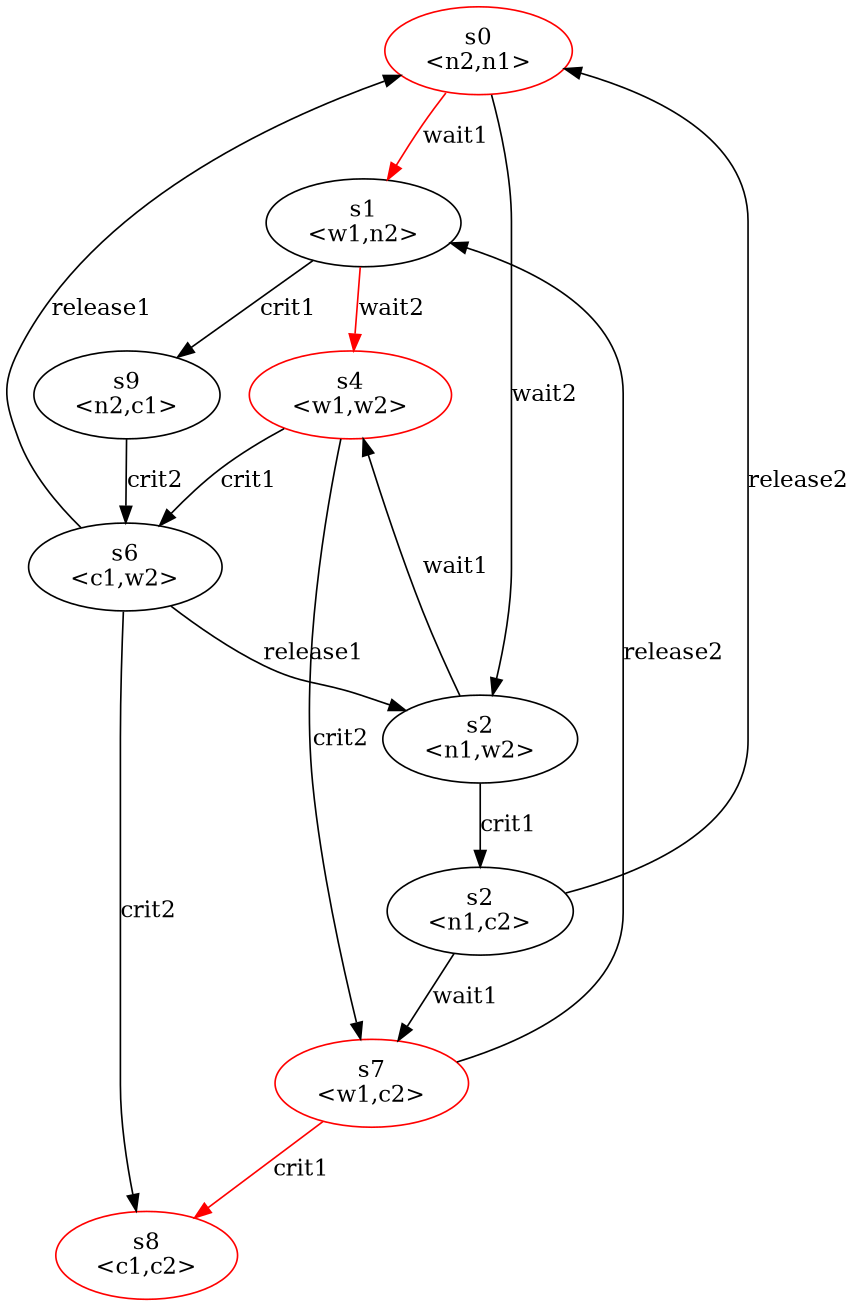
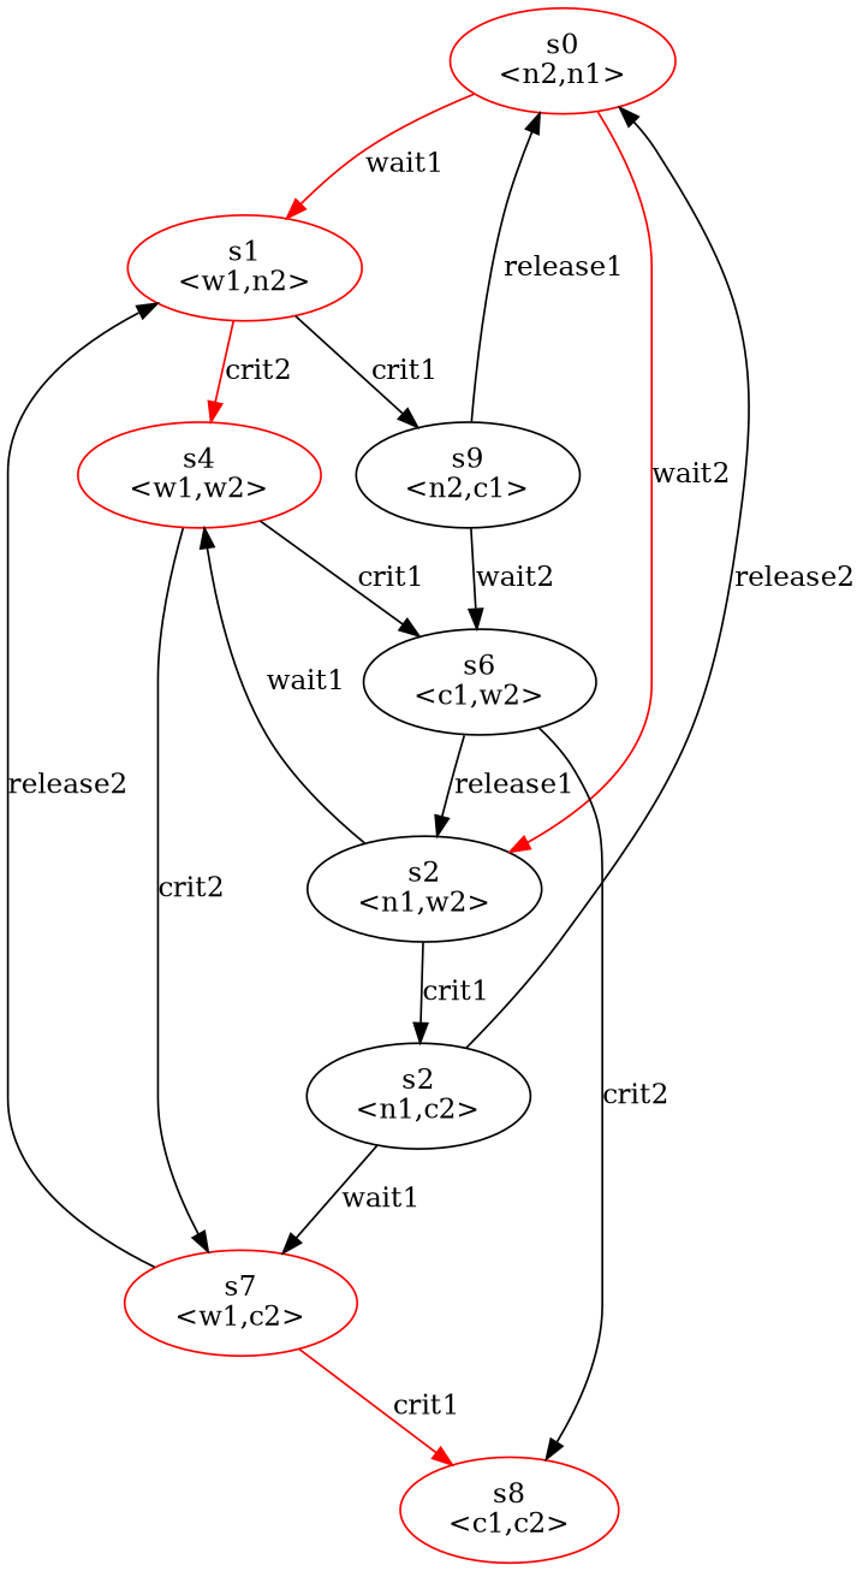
  digraph {
    node [color=red]
    n1 [label="s0\n<n2,n1>"]
-   n2 [color=black label="s1\n<w1,n2>"]
+   n2 [label="s1\n<w1,n2>"]
    n3 [label="s2\n<n1,w2>" color=""]
    n4 [label="s4\n<w1,w2>"]
    n5 [label="s9\n<n2,c1>" color=""]
    n6 [label="s2\n<n1,c2>" color=""]
    n7 [label="s7\n<w1,c2>"]
    n8 [label="s6\n<c1,w2>" color=""]
    n9 [label="s8\n<c1,c2>"]
    n1 -> n2 [color=red label=wait1]
-   n1 -> n3 [label=wait2]
-   n2 -> n4 [color=red label=wait2]
+   n1 -> n3 [label=wait2 color=red]
+   n2 -> n4 [color=red label=crit2]
    n2 -> n5 [label=crit1]
    n3 -> n4 [label=wait1]
    n3 -> n6 [label=crit1]
    n4 -> n7 [color=black label=crit2]
    n4 -> n8 [label=crit1]
-   n8 -> n1 [label=release1]
-   n5 -> n8 [label=crit2]
+   n5 -> n1 [label=release1]
+   n5 -> n8 [label=wait2]
    n6 -> n1 [label=release2]
    n6 -> n7 [label=wait1]
    n7 -> n2 [label=release2]
    n7 -> n9 [color=red label=crit1]
    n8 -> n3 [label=release1]
    n8 -> n9 [label=crit2]
  }
